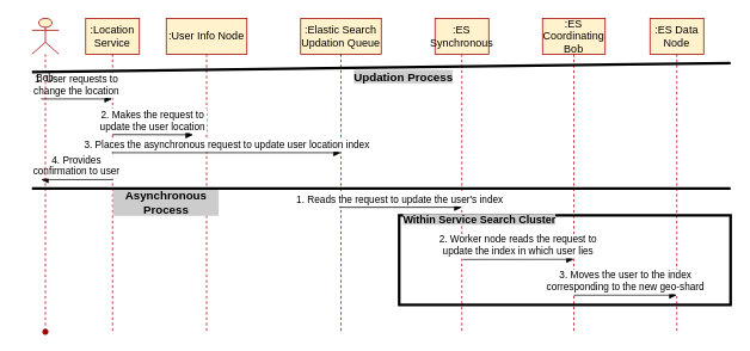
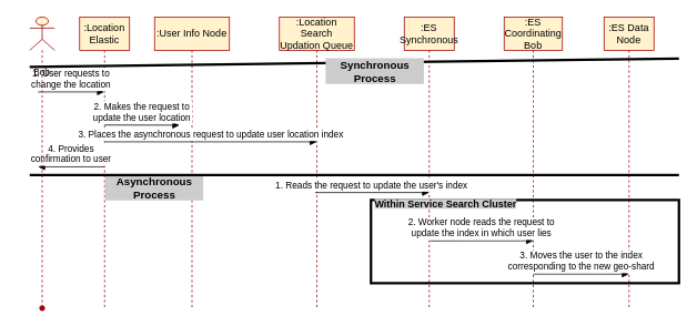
  <mxCell id="0" />
  <mxCell id="1" parent="0" />
- <mxCell id="2" value=":Location Service" style="shape=umlLifeline;perimeter=lifelinePerimeter;container=1;collapsible=0;recursiveResize=0;rounded=0;shadow=0;strokeWidth=1;whiteSpace=wrap;fillColor=#fff2cc;strokeColor=#A30000;" parent="1" vertex="1"><mxGeometry x="95" y="20" width="60" height="350" as="geometry" /></mxCell>
+ <mxCell id="2" value=":Location Elastic" style="shape=umlLifeline;perimeter=lifelinePerimeter;container=1;collapsible=0;recursiveResize=0;rounded=0;shadow=0;strokeWidth=1;whiteSpace=wrap;fillColor=#fff2cc;strokeColor=#A30000;" parent="1" vertex="1"><mxGeometry x="95" y="20" width="60" height="350" as="geometry" /></mxCell>
  <mxCell id="3" value="1. User requests to&#10;change the location" style="verticalAlign=bottom;startArrow=none;endArrow=block;startSize=8;shadow=0;strokeWidth=1;startFill=0;" parent="2" target="2" edge="1"><mxGeometry relative="1" as="geometry"><mxPoint x="-50" y="90" as="sourcePoint" /><mxPoint x="45" y="70" as="targetPoint" /></mxGeometry></mxCell>
  <mxCell id="4" value=":User Info Node" style="shape=umlLifeline;perimeter=lifelinePerimeter;container=1;collapsible=0;recursiveResize=0;rounded=0;shadow=0;strokeWidth=1;whiteSpace=wrap;fillColor=#fff2cc;strokeColor=#A30000;" parent="1" vertex="1"><mxGeometry x="185" y="20" width="90" height="350" as="geometry" /></mxCell>
  <mxCell id="5" value="&lt;font style=&quot;font-size: 13px&quot;&gt;&lt;b&gt;Asynchronous Process&lt;/b&gt;&lt;/font&gt;" style="text;html=1;strokeColor=none;fillColor=none;align=center;verticalAlign=middle;whiteSpace=wrap;rounded=0;labelBackgroundColor=#CCCCCC;fontSize=12;" vertex="1" parent="4"><mxGeometry x="-60" y="190" width="120" height="30" as="geometry" /></mxCell>
  <mxCell id="6" value="2. Makes the request to&#10;update the user location" style="verticalAlign=bottom;endArrow=block;shadow=0;strokeWidth=1;exitX=0.5;exitY=0.371;exitDx=0;exitDy=0;exitPerimeter=0;" parent="1" source="2" edge="1"><mxGeometry relative="1" as="geometry"><mxPoint x="125" y="140" as="sourcePoint" /><mxPoint x="215" y="150" as="targetPoint" /></mxGeometry></mxCell>
  <mxCell id="7" value="4. Provides&#10;confirmation to user" style="verticalAlign=bottom;endArrow=block;shadow=0;strokeWidth=1;" parent="1" edge="1"><mxGeometry relative="1" as="geometry"><mxPoint x="125" y="200" as="sourcePoint" /><mxPoint x="45" y="200" as="targetPoint" /></mxGeometry></mxCell>
  <mxCell id="8" style="edgeStyle=orthogonalEdgeStyle;rounded=0;orthogonalLoop=1;jettySize=auto;html=1;dashed=1;fontSize=11;startArrow=none;startFill=0;endArrow=oval;endFill=1;strokeColor=#A30000;strokeWidth=1;" edge="1" parent="1" source="9"><mxGeometry relative="1" as="geometry"><mxPoint x="50" y="370" as="targetPoint" /></mxGeometry></mxCell>
  <mxCell id="9" value="" style="shape=umlActor;verticalLabelPosition=bottom;verticalAlign=top;html=1;outlineConnect=0;labelBackgroundColor=#CCCCCC;fontSize=14;strokeColor=#A30000;strokeWidth=1;fillColor=#fff2cc;" vertex="1" parent="1"><mxGeometry x="35" y="20" width="30" height="40" as="geometry" /></mxCell>
  <mxCell id="10" value="&lt;font style=&quot;font-size: 11px&quot;&gt;Bob&lt;/font&gt;" style="text;html=1;strokeColor=none;fillColor=none;align=center;verticalAlign=middle;whiteSpace=wrap;rounded=0;labelBackgroundColor=none;fontSize=14;" vertex="1" parent="1"><mxGeometry x="20" y="70" width="60" height="30" as="geometry" /></mxCell>
- <mxCell id="11" value=":Elastic Search Updation Queue" style="shape=umlLifeline;perimeter=lifelinePerimeter;container=1;collapsible=0;recursiveResize=0;rounded=0;shadow=0;strokeWidth=1;whiteSpace=wrap;fillColor=#fff2cc;strokeColor=#A30000;" vertex="1" parent="1"><mxGeometry x="335" y="20" width="90" height="350" as="geometry" /></mxCell>
+ <mxCell id="11" value=":Location Search Updation Queue" style="shape=umlLifeline;perimeter=lifelinePerimeter;container=1;collapsible=0;recursiveResize=0;rounded=0;shadow=0;strokeWidth=1;whiteSpace=wrap;fillColor=#fff2cc;strokeColor=#A30000;" vertex="1" parent="1"><mxGeometry x="335" y="20" width="90" height="350" as="geometry" /></mxCell>
  <mxCell id="12" value=":ES Synchronous" style="shape=umlLifeline;perimeter=lifelinePerimeter;container=1;collapsible=0;recursiveResize=0;rounded=0;shadow=0;strokeWidth=1;whiteSpace=wrap;fillColor=#fff2cc;strokeColor=#A30000;" vertex="1" parent="1"><mxGeometry x="485" y="20" width="60" height="350" as="geometry" /></mxCell>
  <mxCell id="13" value=":ES Coordinating Bob" style="shape=umlLifeline;perimeter=lifelinePerimeter;container=1;collapsible=0;recursiveResize=0;rounded=0;shadow=0;strokeWidth=1;whiteSpace=wrap;fillColor=#fff2cc;strokeColor=#A30000;" vertex="1" parent="1"><mxGeometry x="605" y="20" width="70" height="350" as="geometry" /></mxCell>
  <mxCell id="14" value=":ES Data Node" style="shape=umlLifeline;perimeter=lifelinePerimeter;container=1;collapsible=0;recursiveResize=0;rounded=0;shadow=0;strokeWidth=1;whiteSpace=wrap;fillColor=#fff2cc;strokeColor=#A30000;" vertex="1" parent="1"><mxGeometry x="725" y="20" width="60" height="350" as="geometry" /></mxCell>
  <mxCell id="15" value="3. Places the asynchronous request to update user location index" style="verticalAlign=bottom;endArrow=block;shadow=0;strokeWidth=1;" edge="1" parent="1"><mxGeometry relative="1" as="geometry"><mxPoint x="125" y="170" as="sourcePoint" /><mxPoint x="380" y="170" as="targetPoint" /></mxGeometry></mxCell>
  <mxCell id="16" value="1. Reads the request to update the user's index" style="verticalAlign=bottom;endArrow=block;shadow=0;strokeWidth=1;exitX=0.478;exitY=0.603;exitDx=0;exitDy=0;exitPerimeter=0;" edge="1" parent="1" source="11"><mxGeometry relative="1" as="geometry"><mxPoint x="385" y="217" as="sourcePoint" /><mxPoint x="515" y="231" as="targetPoint" /></mxGeometry></mxCell>
  <mxCell id="17" value="2. Worker node reads the request to&#10;update the index in which user lies" style="verticalAlign=bottom;endArrow=block;shadow=0;strokeWidth=1;exitX=0.517;exitY=0.769;exitDx=0;exitDy=0;exitPerimeter=0;" edge="1" parent="1" source="12"><mxGeometry relative="1" as="geometry"><mxPoint x="388.02" y="241.05" as="sourcePoint" /><mxPoint x="640" y="289" as="targetPoint" /></mxGeometry></mxCell>
  <mxCell id="18" value="3. Moves the user to the index&#10;corresponding to the new geo-shard" style="verticalAlign=bottom;endArrow=block;shadow=0;strokeWidth=1;exitX=0.5;exitY=0.883;exitDx=0;exitDy=0;exitPerimeter=0;" edge="1" parent="1" source="13"><mxGeometry relative="1" as="geometry"><mxPoint x="635" y="316" as="sourcePoint" /><mxPoint x="755" y="329" as="targetPoint" /></mxGeometry></mxCell>
  <mxCell id="19" value="" style="rounded=0;whiteSpace=wrap;html=1;labelBackgroundColor=none;fontSize=11;strokeColor=#000000;strokeWidth=3;fillColor=none;" vertex="1" parent="1"><mxGeometry x="445" y="240" width="370" height="100" as="geometry" /></mxCell>
  <mxCell id="20" value="&lt;span style=&quot;background-color: rgb(204 , 204 , 204)&quot;&gt;&lt;b&gt;&lt;font style=&quot;font-size: 12px&quot;&gt;Within Service Search Cluster&lt;/font&gt;&lt;/b&gt;&lt;/span&gt;" style="text;html=1;strokeColor=none;fillColor=none;align=center;verticalAlign=middle;whiteSpace=wrap;rounded=0;labelBackgroundColor=none;fontSize=11;" vertex="1" parent="1"><mxGeometry x="445" y="230" width="180" height="30" as="geometry" /></mxCell>
  <mxCell id="21" value="" style="endArrow=none;html=1;rounded=0;fontSize=12;strokeColor=#000000;strokeWidth=3;" edge="1" parent="1"><mxGeometry width="50" height="50" relative="1" as="geometry"><mxPoint x="35" y="210" as="sourcePoint" /><mxPoint x="815" y="210" as="targetPoint" /></mxGeometry></mxCell>
  <mxCell id="22" value="" style="endArrow=none;html=1;rounded=0;fontSize=12;strokeColor=#000000;strokeWidth=3;exitX=0.25;exitY=0.333;exitDx=0;exitDy=0;exitPerimeter=0;" edge="1" parent="1" source="10"><mxGeometry width="50" height="50" relative="1" as="geometry"><mxPoint x="45" y="220" as="sourcePoint" /><mxPoint x="815" y="70" as="targetPoint" /></mxGeometry></mxCell>
- <mxCell id="23" value="&lt;font style=&quot;font-size: 13px&quot;&gt;&lt;b&gt;Updation Process&lt;/b&gt;&lt;/font&gt;" style="text;html=1;strokeColor=none;fillColor=none;align=center;verticalAlign=middle;whiteSpace=wrap;rounded=0;labelBackgroundColor=#CCCCCC;fontSize=12;" vertex="1" parent="1"><mxGeometry x="390" y="70" width="120" height="30" as="geometry" /></mxCell>
+ <mxCell id="23" value="&lt;font style=&quot;font-size: 13px&quot;&gt;&lt;b&gt;Synchronous Process&lt;/b&gt;&lt;/font&gt;" style="text;html=1;strokeColor=none;fillColor=none;align=center;verticalAlign=middle;whiteSpace=wrap;rounded=0;labelBackgroundColor=#CCCCCC;fontSize=12;" vertex="1" parent="1"><mxGeometry x="390" y="70" width="120" height="30" as="geometry" /></mxCell>
